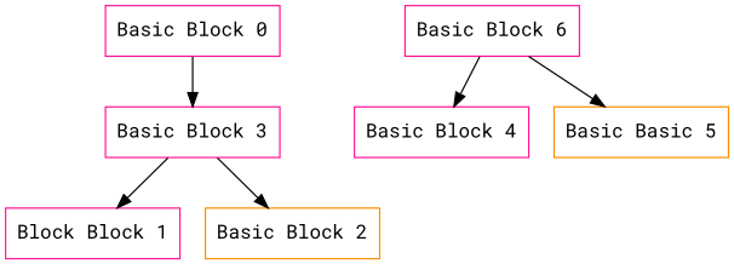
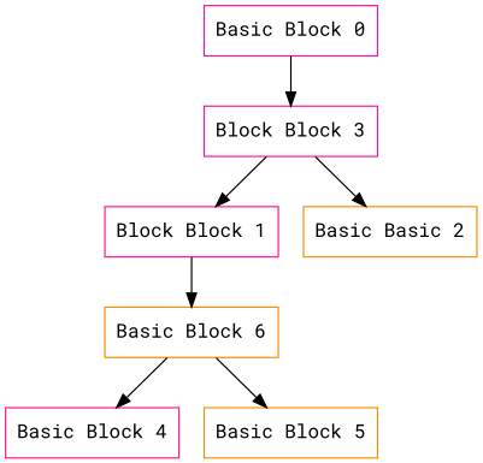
  digraph {
    fontname="Roboto Mono"
    node [color=deeppink fontname="Roboto Mono" shape=box]
    edge [fontname="Roboto Mono"]
    "Basic Block 0"
-   "Basic Block 3"
+   "Basic Block 3" [label="Block Block 3"]
    n3 [label="Block Block 1"]
-   "Basic Block 2" [color=darkorange]
-   "Basic Block 6"
+   "Basic Block 2" [color=darkorange label="Basic Basic 2"]
+   "Basic Block 6" [color=darkorange]
    "Basic Block 4"
-   "Basic Block 5" [color=darkorange label="Basic Basic 5"]
+   "Basic Block 5" [color=darkorange]
    "Basic Block 0" -> "Basic Block 3"
    "Basic Block 3" -> n3
    "Basic Block 3" -> "Basic Block 2"
+   n3 -> "Basic Block 6"
    "Basic Block 6" -> "Basic Block 4"
    "Basic Block 6" -> "Basic Block 5"
  }
